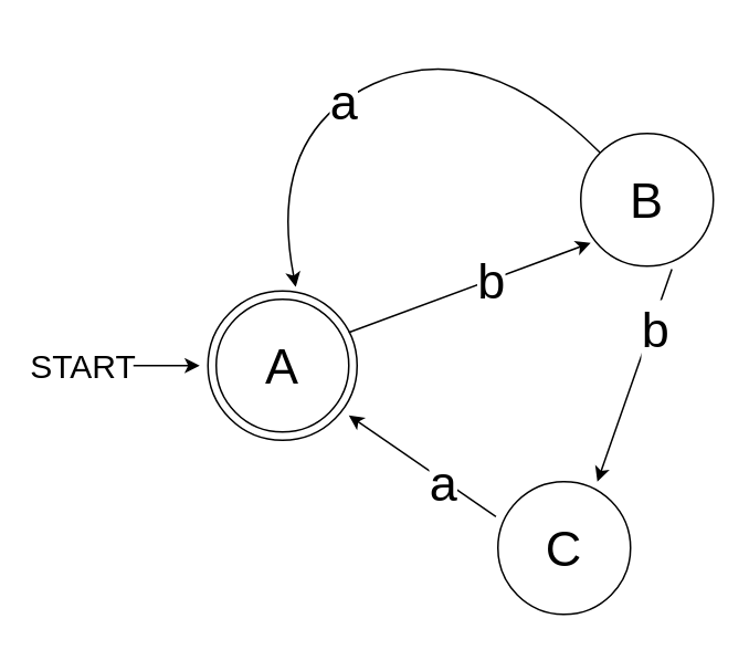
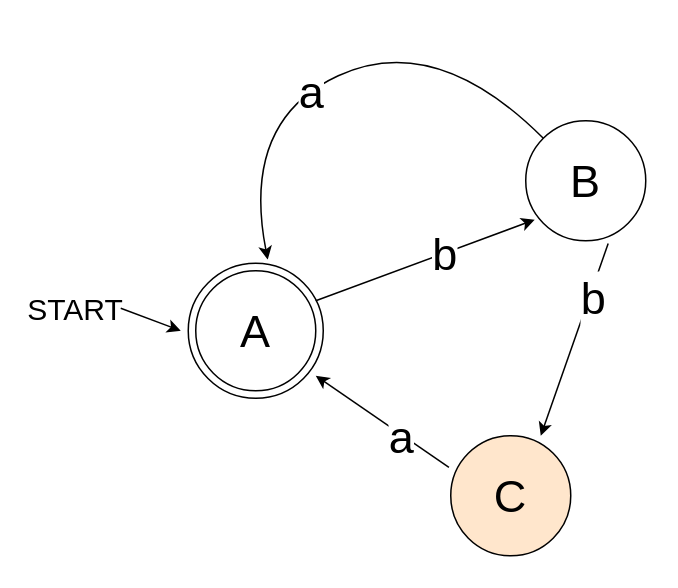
  <mxCell id="0" />
  <mxCell id="1" parent="0" />
  <mxCell id="2" value="" style="ellipse;whiteSpace=wrap;html=1;fontSize=30;" vertex="1" parent="1"><mxGeometry x="125" y="175" width="90" height="90" as="geometry" /></mxCell>
  <mxCell id="3" value="&lt;font style=&quot;font-size: 30px;&quot;&gt;A&lt;/font&gt;" style="ellipse;whiteSpace=wrap;html=1;" vertex="1" parent="1"><mxGeometry x="130" y="180" width="80" height="80" as="geometry" /></mxCell>
  <mxCell id="4" value="&lt;font style=&quot;font-size: 30px;&quot;&gt;B&lt;/font&gt;" style="ellipse;whiteSpace=wrap;html=1;" vertex="1" parent="1"><mxGeometry x="350" y="80" width="80" height="80" as="geometry" /></mxCell>
- <mxCell id="5" value="&lt;font style=&quot;font-size: 20px;&quot;&gt;START&lt;/font&gt;" style="text;html=1;strokeColor=none;fillColor=none;align=center;verticalAlign=middle;whiteSpace=wrap;rounded=0;" vertex="1" parent="1"><mxGeometry y="205" width="60" height="30" as="geometry" x="20" /></mxCell>
+ <mxCell id="5" value="&lt;font style=&quot;font-size: 20px;&quot;&gt;START&lt;/font&gt;" style="text;html=1;strokeColor=none;fillColor=none;align=center;verticalAlign=middle;whiteSpace=wrap;rounded=0;" vertex="1" parent="1"><mxGeometry x="20" y="190" width="60" height="30" as="geometry" /></mxCell>
  <mxCell id="6" value="" style="curved=1;endArrow=classic;html=1;rounded=0;fontSize=30;verticalAlign=middle;exitX=0;exitY=0;exitDx=0;exitDy=0;entryX=0.589;entryY=-0.027;entryDx=0;entryDy=0;entryPerimeter=0;" edge="1" parent="1" source="4" target="2"><mxGeometry width="50" height="50" relative="1" as="geometry"><mxPoint x="260" y="120" as="sourcePoint" /><mxPoint x="310" y="90" as="targetPoint" /><Array as="points"><mxPoint x="290" y="20" /><mxPoint x="160" y="80" /></Array></mxGeometry></mxCell>
  <mxCell id="7" value="a" style="edgeLabel;html=1;align=center;verticalAlign=middle;resizable=0;points=[];fontSize=30;" vertex="1" connectable="0" parent="6"><mxGeometry x="0.147" y="2" relative="1" as="geometry"><mxPoint as="offset" /></mxGeometry></mxCell>
  <mxCell id="8" value="" style="endArrow=classic;html=1;rounded=0;fontSize=30;exitX=1;exitY=0.25;exitDx=0;exitDy=0;exitPerimeter=0;entryX=0.075;entryY=0.825;entryDx=0;entryDy=0;entryPerimeter=0;" edge="1" parent="1" source="3" target="4"><mxGeometry width="50" height="50" relative="1" as="geometry"><mxPoint x="300" y="330" as="sourcePoint" /><mxPoint x="350" y="280" as="targetPoint" /></mxGeometry></mxCell>
  <mxCell id="9" value="b" style="edgeLabel;html=1;align=center;verticalAlign=middle;resizable=0;points=[];fontSize=30;" vertex="1" connectable="0" parent="8"><mxGeometry x="0.162" relative="1" as="geometry"><mxPoint x="1" as="offset" /></mxGeometry></mxCell>
  <mxCell id="10" value="" style="endArrow=classic;html=1;rounded=0;fontSize=30;exitX=1;exitY=0.5;exitDx=0;exitDy=0;" edge="1" parent="1" source="5"><mxGeometry width="50" height="50" relative="1" as="geometry"><mxPoint x="160" y="280" as="sourcePoint" /><mxPoint x="120" y="220" as="targetPoint" /></mxGeometry></mxCell>
- <mxCell id="11" value="C" style="ellipse;whiteSpace=wrap;html=1;fontSize=30;" vertex="1" parent="1"><mxGeometry x="300" y="290" width="80" height="80" as="geometry" /></mxCell>
+ <mxCell id="11" value="C" style="ellipse;whiteSpace=wrap;html=1;fontSize=30;fillColor=#ffe6cc;" vertex="1" parent="1"><mxGeometry x="300" y="290" width="80" height="80" as="geometry" /></mxCell>
  <mxCell id="12" value="" style="endArrow=classic;html=1;rounded=0;fontSize=30;exitX=0.687;exitY=1.023;exitDx=0;exitDy=0;exitPerimeter=0;entryX=0.75;entryY=0;entryDx=0;entryDy=0;entryPerimeter=0;" edge="1" parent="1" source="4" target="11"><mxGeometry width="50" height="50" relative="1" as="geometry"><mxPoint x="340" y="390" as="sourcePoint" /><mxPoint x="470" y="300" as="targetPoint" /></mxGeometry></mxCell>
  <mxCell id="13" value="b" style="edgeLabel;html=1;align=center;verticalAlign=middle;resizable=0;points=[];fontSize=30;" vertex="1" connectable="0" parent="12"><mxGeometry x="-0.456" y="2" relative="1" as="geometry"><mxPoint as="offset" /></mxGeometry></mxCell>
  <mxCell id="14" value="" style="endArrow=classic;html=1;rounded=0;fontSize=30;exitX=-0.015;exitY=0.263;exitDx=0;exitDy=0;exitPerimeter=0;" edge="1" parent="1" source="11"><mxGeometry width="50" height="50" relative="1" as="geometry"><mxPoint x="340" y="390" as="sourcePoint" /><mxPoint x="210" y="250" as="targetPoint" /></mxGeometry></mxCell>
  <mxCell id="15" value="a" style="edgeLabel;html=1;align=center;verticalAlign=middle;resizable=0;points=[];fontSize=30;" vertex="1" connectable="0" parent="14"><mxGeometry x="-0.287" y="1" relative="1" as="geometry"><mxPoint as="offset" /></mxGeometry></mxCell>
